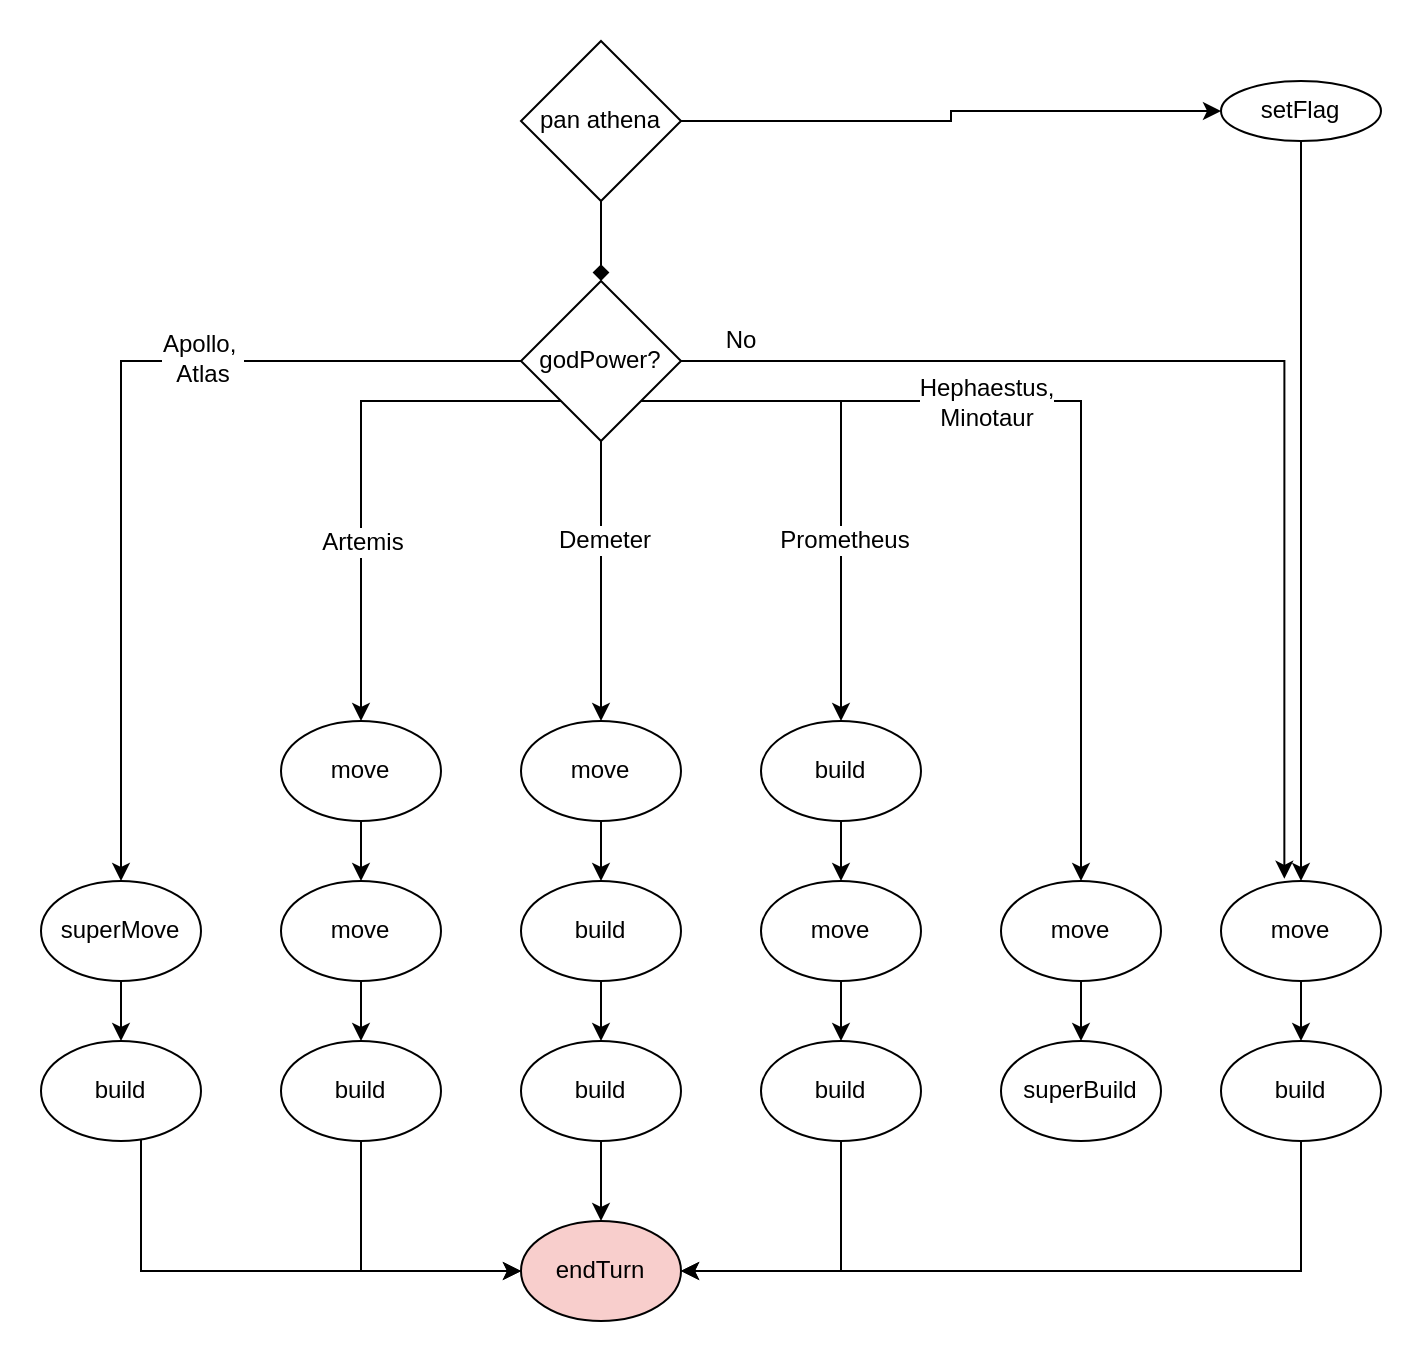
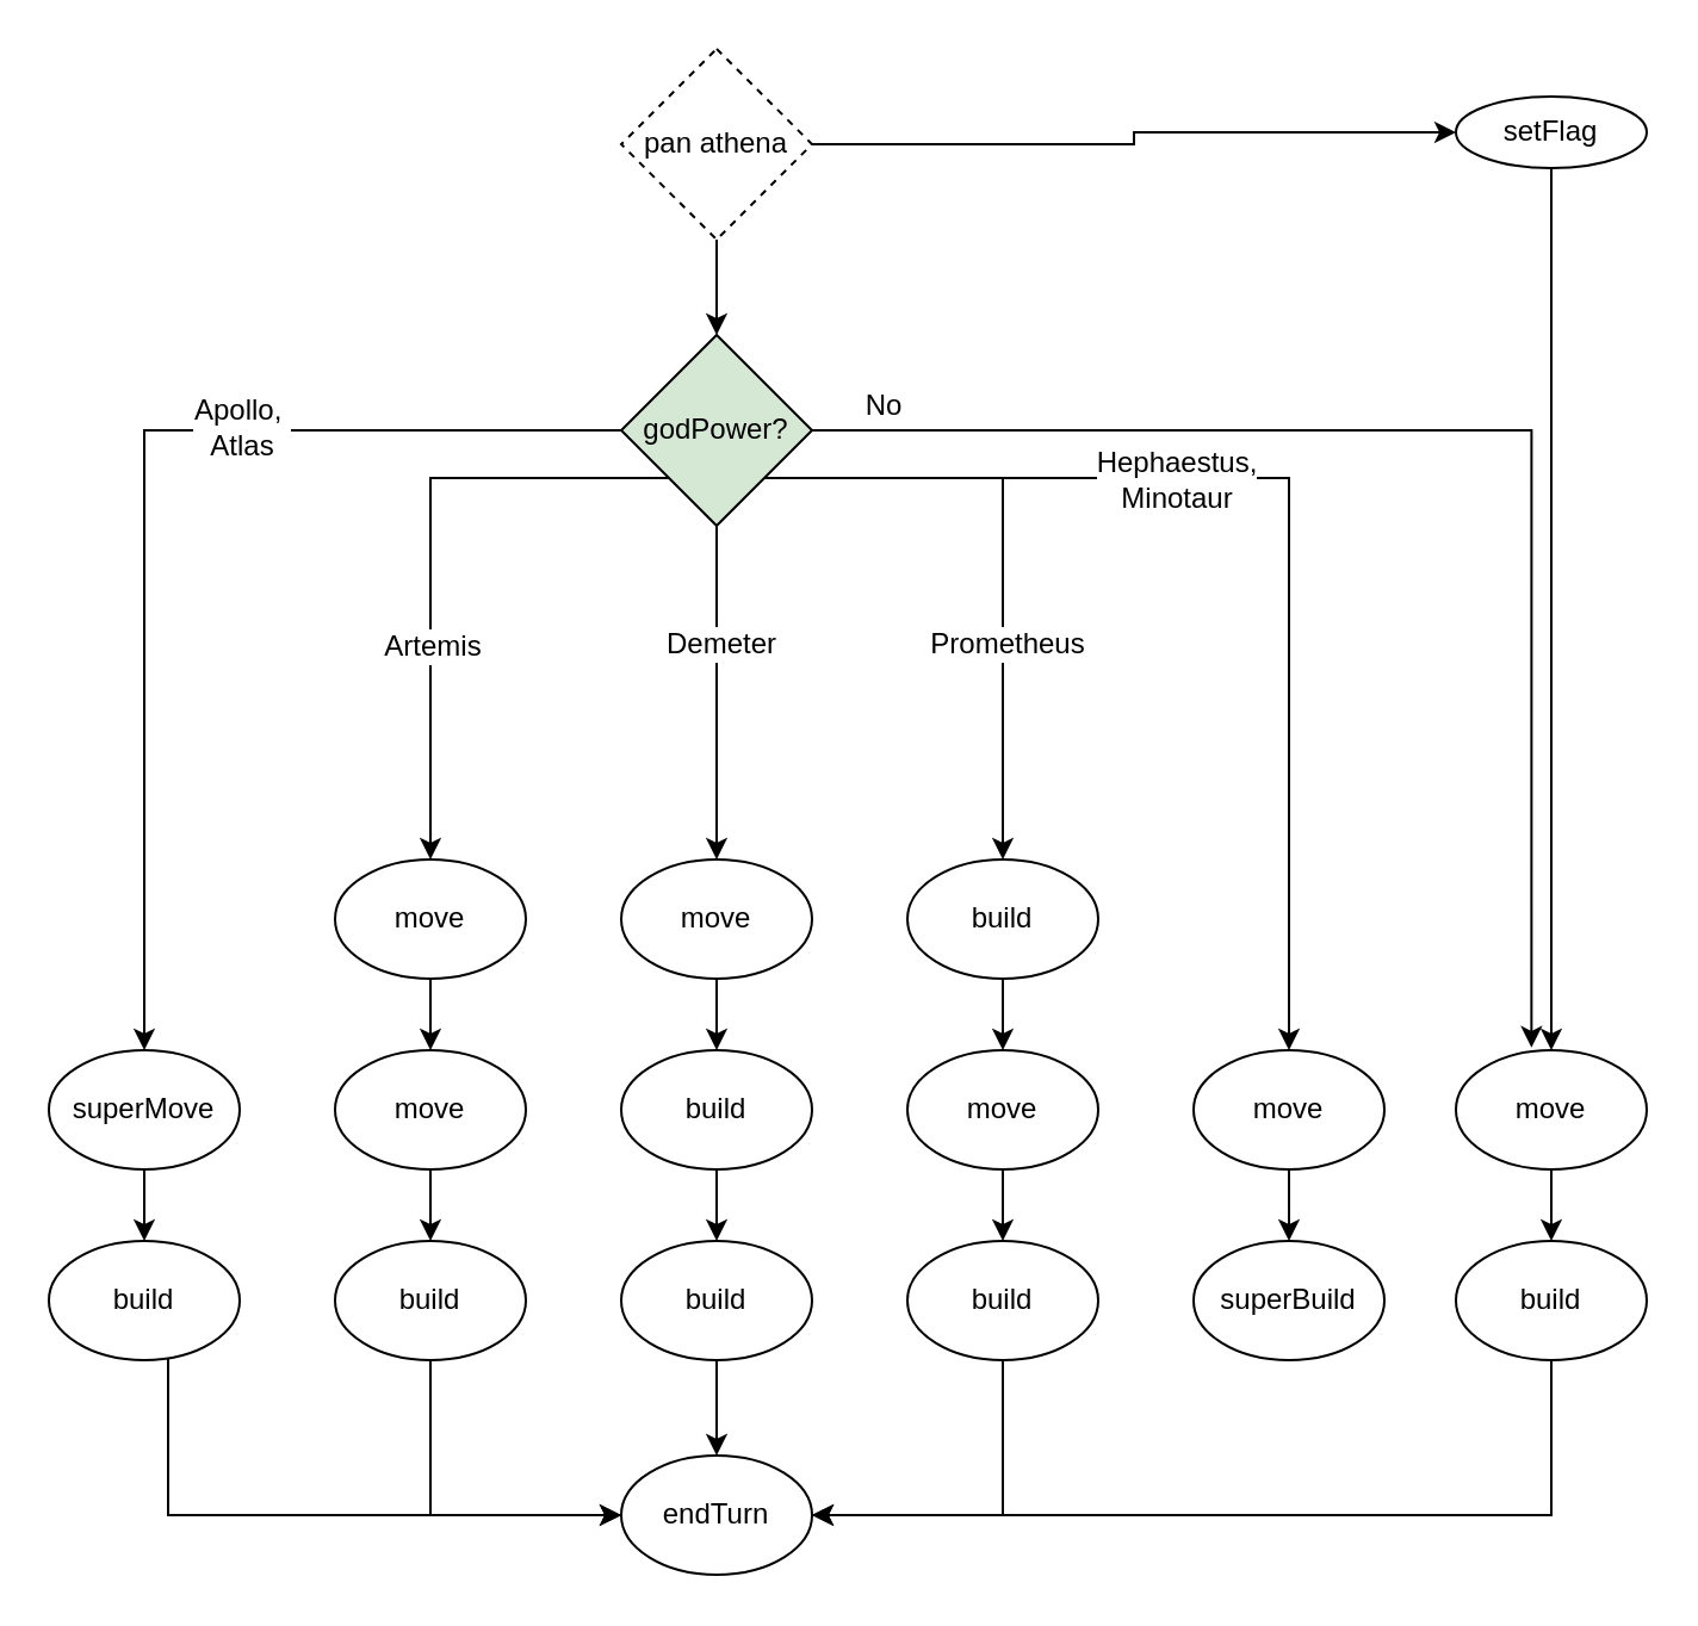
  <mxCell id="0" />
  <mxCell id="1" parent="0" />
- <mxCell id="2" style="edgeStyle=orthogonalEdgeStyle;rounded=0;orthogonalLoop=1;jettySize=auto;html=1;exitX=0.5;exitY=1;exitDx=0;exitDy=0;entryX=0.5;entryY=0;entryDx=0;entryDy=0;endArrow=diamond;" edge="1" parent="1" source="3" target="28"><mxGeometry relative="1" as="geometry" /></mxCell>
- <mxCell id="3" value="pan athena" style="rhombus;whiteSpace=wrap;html=1;" vertex="1" parent="1"><mxGeometry x="260" y="20" width="80" height="80" as="geometry" /></mxCell>
+ <mxCell id="2" style="edgeStyle=orthogonalEdgeStyle;rounded=0;orthogonalLoop=1;jettySize=auto;html=1;exitX=0.5;exitY=1;exitDx=0;exitDy=0;entryX=0.5;entryY=0;entryDx=0;entryDy=0;" edge="1" parent="1" source="3" target="28"><mxGeometry relative="1" as="geometry" /></mxCell>
+ <mxCell id="3" value="pan athena" style="rhombus;whiteSpace=wrap;html=1;dashed=1;" vertex="1" parent="1"><mxGeometry x="260" y="20" width="80" height="80" as="geometry" /></mxCell>
  <mxCell id="4" value="" style="edgeStyle=orthogonalEdgeStyle;rounded=0;orthogonalLoop=1;jettySize=auto;html=1;" edge="1" parent="1" source="5" target="7"><mxGeometry relative="1" as="geometry" /></mxCell>
  <mxCell id="5" value="superMove" style="ellipse;whiteSpace=wrap;html=1;" vertex="1" parent="1"><mxGeometry x="20" y="440" width="80" height="50" as="geometry" /></mxCell>
  <mxCell id="6" value="" style="edgeStyle=orthogonalEdgeStyle;rounded=0;orthogonalLoop=1;jettySize=auto;html=1;entryX=0;entryY=0.5;entryDx=0;entryDy=0;" edge="1" parent="1" source="7" target="8"><mxGeometry relative="1" as="geometry"><Array as="points"><mxPoint x="70" y="635" /></Array></mxGeometry></mxCell>
  <mxCell id="7" value="build" style="ellipse;whiteSpace=wrap;html=1;" vertex="1" parent="1"><mxGeometry x="20" y="520" width="80" height="50" as="geometry" /></mxCell>
- <mxCell id="8" value="endTurn" style="ellipse;whiteSpace=wrap;html=1;fillColor=#f8cecc;" vertex="1" parent="1"><mxGeometry x="260" y="610" width="80" height="50" as="geometry" /></mxCell>
+ <mxCell id="8" value="endTurn" style="ellipse;whiteSpace=wrap;html=1;" vertex="1" parent="1"><mxGeometry x="260" y="610" width="80" height="50" as="geometry" /></mxCell>
  <mxCell id="9" style="edgeStyle=orthogonalEdgeStyle;rounded=0;orthogonalLoop=1;jettySize=auto;html=1;exitX=1;exitY=0.5;exitDx=0;exitDy=0;" edge="1" parent="1" source="3" target="11"><mxGeometry relative="1" as="geometry"><mxPoint x="140" y="290" as="targetPoint" /></mxGeometry></mxCell>
  <mxCell id="10" value="" style="edgeStyle=orthogonalEdgeStyle;rounded=0;orthogonalLoop=1;jettySize=auto;html=1;" edge="1" parent="1" source="11" target="13"><mxGeometry relative="1" as="geometry" /></mxCell>
  <mxCell id="11" value="setFlag" style="ellipse;whiteSpace=wrap;html=1;" vertex="1" parent="1"><mxGeometry x="610" y="40" width="80" height="30" as="geometry" /></mxCell>
  <mxCell id="12" value="" style="edgeStyle=orthogonalEdgeStyle;rounded=0;orthogonalLoop=1;jettySize=auto;html=1;" edge="1" parent="1" source="13" target="15"><mxGeometry relative="1" as="geometry" /></mxCell>
  <mxCell id="13" value="move" style="ellipse;whiteSpace=wrap;html=1;" vertex="1" parent="1"><mxGeometry x="610" y="440" width="80" height="50" as="geometry" /></mxCell>
  <mxCell id="14" style="edgeStyle=orthogonalEdgeStyle;rounded=0;orthogonalLoop=1;jettySize=auto;html=1;exitX=0.5;exitY=1;exitDx=0;exitDy=0;entryX=1;entryY=0.5;entryDx=0;entryDy=0;" edge="1" parent="1" source="15" target="8"><mxGeometry relative="1" as="geometry" /></mxCell>
  <mxCell id="15" value="build" style="ellipse;whiteSpace=wrap;html=1;" vertex="1" parent="1"><mxGeometry x="610" y="520" width="80" height="50" as="geometry" /></mxCell>
  <mxCell id="16" style="edgeStyle=orthogonalEdgeStyle;rounded=0;orthogonalLoop=1;jettySize=auto;html=1;exitX=0;exitY=0.5;exitDx=0;exitDy=0;entryX=0.5;entryY=0;entryDx=0;entryDy=0;" edge="1" parent="1" source="28" target="5"><mxGeometry relative="1" as="geometry"><mxPoint x="120" y="410" as="targetPoint" /></mxGeometry></mxCell>
  <mxCell id="17" value="Apollo,&amp;nbsp;&lt;br&gt;Atlas" style="text;html=1;align=center;verticalAlign=middle;resizable=0;points=[];labelBackgroundColor=#ffffff;" vertex="1" connectable="0" parent="16"><mxGeometry x="-0.383" y="-2" relative="1" as="geometry"><mxPoint x="-17.65" as="offset" /></mxGeometry></mxCell>
  <mxCell id="18" style="edgeStyle=orthogonalEdgeStyle;rounded=0;orthogonalLoop=1;jettySize=auto;html=1;exitX=0;exitY=1;exitDx=0;exitDy=0;" edge="1" parent="1" source="28" target="30"><mxGeometry relative="1" as="geometry" /></mxCell>
  <mxCell id="19" value="Artemis" style="text;html=1;align=center;verticalAlign=middle;resizable=0;points=[];labelBackgroundColor=#ffffff;" vertex="1" connectable="0" parent="18"><mxGeometry x="0.297" relative="1" as="geometry"><mxPoint y="1" as="offset" /></mxGeometry></mxCell>
  <mxCell id="20" style="edgeStyle=orthogonalEdgeStyle;rounded=0;orthogonalLoop=1;jettySize=auto;html=1;exitX=0.5;exitY=1;exitDx=0;exitDy=0;entryX=0.5;entryY=0;entryDx=0;entryDy=0;" edge="1" parent="1" source="28" target="32"><mxGeometry relative="1" as="geometry" /></mxCell>
  <mxCell id="21" value="Demeter" style="text;html=1;align=center;verticalAlign=middle;resizable=0;points=[];labelBackgroundColor=#ffffff;" vertex="1" connectable="0" parent="20"><mxGeometry x="-0.285" y="1" relative="1" as="geometry"><mxPoint y="-1" as="offset" /></mxGeometry></mxCell>
  <mxCell id="22" style="edgeStyle=orthogonalEdgeStyle;rounded=0;orthogonalLoop=1;jettySize=auto;html=1;exitX=1;exitY=1;exitDx=0;exitDy=0;entryX=0.5;entryY=0;entryDx=0;entryDy=0;" edge="1" parent="1" source="28" target="46"><mxGeometry relative="1" as="geometry" /></mxCell>
  <mxCell id="23" value="Prometheus" style="text;html=1;align=center;verticalAlign=middle;resizable=0;points=[];labelBackgroundColor=#ffffff;" vertex="1" connectable="0" parent="22"><mxGeometry x="0.462" y="1" relative="1" as="geometry"><mxPoint y="-20.65" as="offset" /></mxGeometry></mxCell>
  <mxCell id="24" style="edgeStyle=orthogonalEdgeStyle;rounded=0;orthogonalLoop=1;jettySize=auto;html=1;exitX=1;exitY=1;exitDx=0;exitDy=0;" edge="1" parent="1" source="28" target="48"><mxGeometry relative="1" as="geometry" /></mxCell>
  <mxCell id="25" value="Hephaestus,&lt;br&gt;Minotaur" style="text;html=1;align=center;verticalAlign=middle;resizable=0;points=[];labelBackgroundColor=#ffffff;" vertex="1" connectable="0" parent="24"><mxGeometry x="-0.256" relative="1" as="geometry"><mxPoint x="1" as="offset" /></mxGeometry></mxCell>
  <mxCell id="26" style="edgeStyle=orthogonalEdgeStyle;rounded=0;orthogonalLoop=1;jettySize=auto;html=1;exitX=1;exitY=0.5;exitDx=0;exitDy=0;entryX=0.396;entryY=-0.022;entryDx=0;entryDy=0;entryPerimeter=0;" edge="1" parent="1" source="28" target="13"><mxGeometry relative="1" as="geometry" /></mxCell>
  <mxCell id="27" value="No" style="text;html=1;align=center;verticalAlign=middle;resizable=0;points=[];labelBackgroundColor=#ffffff;" vertex="1" connectable="0" parent="26"><mxGeometry x="-0.899" y="-2" relative="1" as="geometry"><mxPoint x="1" y="-12.01" as="offset" /></mxGeometry></mxCell>
- <mxCell id="28" value="godPower?" style="rhombus;whiteSpace=wrap;html=1;" vertex="1" parent="1"><mxGeometry x="260" y="140" width="80" height="80" as="geometry" /></mxCell>
+ <mxCell id="28" value="godPower?" style="rhombus;whiteSpace=wrap;html=1;fillColor=#d5e8d4;" vertex="1" parent="1"><mxGeometry x="260" y="140" width="80" height="80" as="geometry" /></mxCell>
  <mxCell id="29" value="" style="edgeStyle=orthogonalEdgeStyle;rounded=0;orthogonalLoop=1;jettySize=auto;html=1;entryX=0.5;entryY=0;entryDx=0;entryDy=0;" edge="1" parent="1" source="30" target="40"><mxGeometry relative="1" as="geometry"><mxPoint x="180" y="440" as="targetPoint" /></mxGeometry></mxCell>
  <mxCell id="30" value="move" style="ellipse;whiteSpace=wrap;html=1;" vertex="1" parent="1"><mxGeometry x="140" y="360" width="80" height="50" as="geometry" /></mxCell>
  <mxCell id="31" value="" style="edgeStyle=orthogonalEdgeStyle;rounded=0;orthogonalLoop=1;jettySize=auto;html=1;" edge="1" parent="1" source="32" target="34"><mxGeometry relative="1" as="geometry" /></mxCell>
  <mxCell id="32" value="move" style="ellipse;whiteSpace=wrap;html=1;" vertex="1" parent="1"><mxGeometry x="260" y="360" width="80" height="50" as="geometry" /></mxCell>
  <mxCell id="33" value="" style="edgeStyle=orthogonalEdgeStyle;rounded=0;orthogonalLoop=1;jettySize=auto;html=1;" edge="1" parent="1" source="34" target="42"><mxGeometry relative="1" as="geometry" /></mxCell>
  <mxCell id="34" value="build" style="ellipse;whiteSpace=wrap;html=1;" vertex="1" parent="1"><mxGeometry x="260" y="440" width="80" height="50" as="geometry" /></mxCell>
  <mxCell id="35" value="" style="edgeStyle=orthogonalEdgeStyle;rounded=0;orthogonalLoop=1;jettySize=auto;html=1;" edge="1" parent="1" source="36" target="38"><mxGeometry relative="1" as="geometry" /></mxCell>
  <mxCell id="36" value="move" style="ellipse;whiteSpace=wrap;html=1;" vertex="1" parent="1"><mxGeometry x="380" y="440" width="80" height="50" as="geometry" /></mxCell>
  <mxCell id="37" style="edgeStyle=orthogonalEdgeStyle;rounded=0;orthogonalLoop=1;jettySize=auto;html=1;entryX=1;entryY=0.5;entryDx=0;entryDy=0;exitX=0.5;exitY=1;exitDx=0;exitDy=0;" edge="1" parent="1" source="38" target="8"><mxGeometry relative="1" as="geometry" /></mxCell>
  <mxCell id="38" value="build" style="ellipse;whiteSpace=wrap;html=1;" vertex="1" parent="1"><mxGeometry x="380" y="520" width="80" height="50" as="geometry" /></mxCell>
  <mxCell id="39" value="" style="edgeStyle=orthogonalEdgeStyle;rounded=0;orthogonalLoop=1;jettySize=auto;html=1;" edge="1" parent="1" source="40" target="44"><mxGeometry relative="1" as="geometry" /></mxCell>
  <mxCell id="40" value="move" style="ellipse;whiteSpace=wrap;html=1;" vertex="1" parent="1"><mxGeometry x="140" y="440" width="80" height="50" as="geometry" /></mxCell>
  <mxCell id="41" style="edgeStyle=orthogonalEdgeStyle;rounded=0;orthogonalLoop=1;jettySize=auto;html=1;exitX=0.5;exitY=1;exitDx=0;exitDy=0;entryX=0.5;entryY=0;entryDx=0;entryDy=0;" edge="1" parent="1" source="42" target="8"><mxGeometry relative="1" as="geometry" /></mxCell>
  <mxCell id="42" value="build" style="ellipse;whiteSpace=wrap;html=1;" vertex="1" parent="1"><mxGeometry x="260" y="520" width="80" height="50" as="geometry" /></mxCell>
  <mxCell id="43" style="edgeStyle=orthogonalEdgeStyle;rounded=0;orthogonalLoop=1;jettySize=auto;html=1;exitX=0.5;exitY=1;exitDx=0;exitDy=0;entryX=0;entryY=0.5;entryDx=0;entryDy=0;" edge="1" parent="1" source="44" target="8"><mxGeometry relative="1" as="geometry" /></mxCell>
  <mxCell id="44" value="build" style="ellipse;whiteSpace=wrap;html=1;" vertex="1" parent="1"><mxGeometry x="140" y="520" width="80" height="50" as="geometry" /></mxCell>
  <mxCell id="45" value="" style="edgeStyle=orthogonalEdgeStyle;rounded=0;orthogonalLoop=1;jettySize=auto;html=1;" edge="1" parent="1" source="46" target="36"><mxGeometry relative="1" as="geometry" /></mxCell>
  <mxCell id="46" value="build" style="ellipse;whiteSpace=wrap;html=1;" vertex="1" parent="1"><mxGeometry x="380" y="360" width="80" height="50" as="geometry" /></mxCell>
  <mxCell id="47" value="" style="edgeStyle=orthogonalEdgeStyle;rounded=0;orthogonalLoop=1;jettySize=auto;html=1;" edge="1" parent="1" source="48" target="49"><mxGeometry relative="1" as="geometry" /></mxCell>
  <mxCell id="48" value="move" style="ellipse;whiteSpace=wrap;html=1;" vertex="1" parent="1"><mxGeometry x="500" y="440" width="80" height="50" as="geometry" /></mxCell>
  <mxCell id="49" value="superBuild" style="ellipse;whiteSpace=wrap;html=1;" vertex="1" parent="1"><mxGeometry x="500" y="520" width="80" height="50" as="geometry" /></mxCell>
